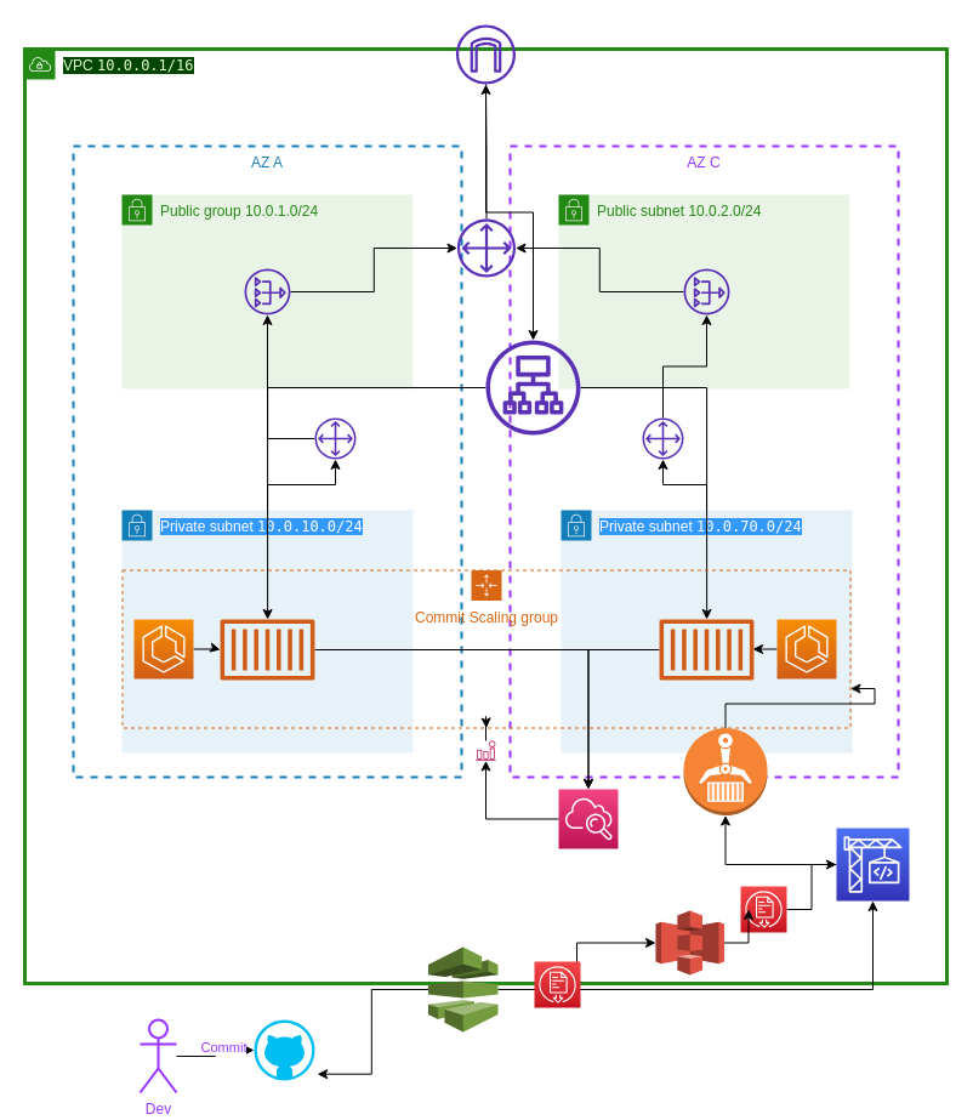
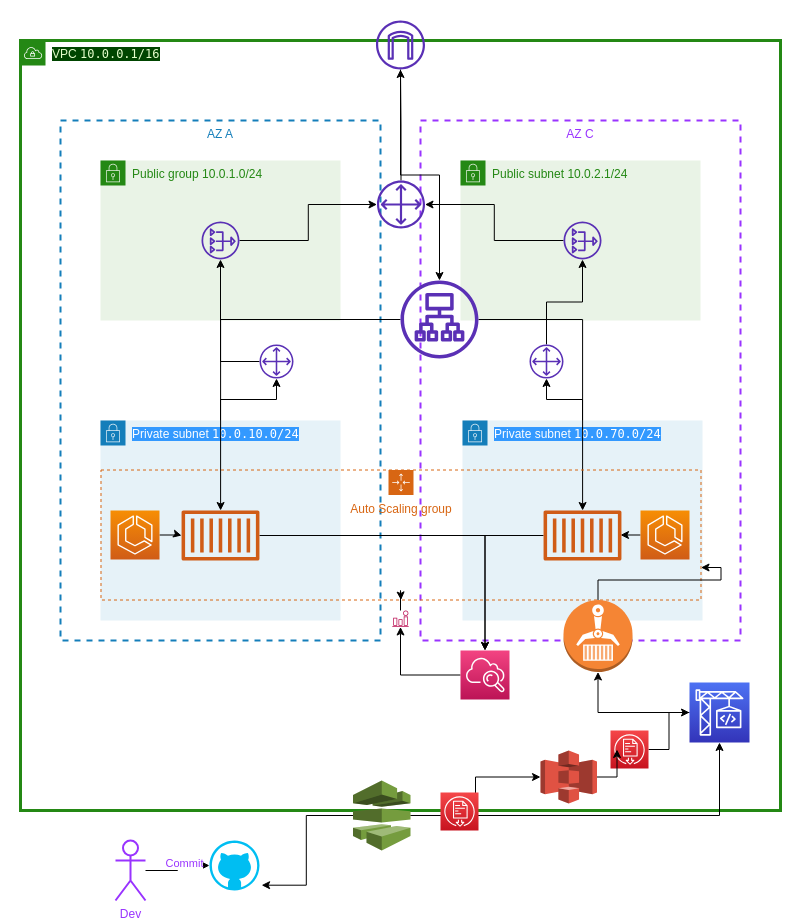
  <mxCell id="0" />
  <mxCell id="1" parent="0" />
  <mxCell id="2" value="&lt;font color=&quot;#e6ffcc&quot; style=&quot;background-color: rgb(0 , 69 , 0)&quot;&gt;VPC&amp;nbsp;&lt;span style=&quot;font-family: &amp;#34;dejavu sans mono&amp;#34; ; font-size: 9pt&quot;&gt;10.0.0.1/16&lt;/span&gt;&lt;/font&gt;" style="points=[[0,0],[0.25,0],[0.5,0],[0.75,0],[1,0],[1,0.25],[1,0.5],[1,0.75],[1,1],[0.75,1],[0.5,1],[0.25,1],[0,1],[0,0.75],[0,0.5],[0,0.25]];outlineConnect=0;gradientColor=none;html=1;whiteSpace=wrap;fontSize=12;fontStyle=0;shape=mxgraph.aws4.group;grIcon=mxgraph.aws4.group_vpc;strokeColor=#248814;fillColor=none;verticalAlign=top;align=left;spacingLeft=30;fontColor=#AAB7B8;dashed=0;strokeWidth=3;" vertex="1" parent="1"><mxGeometry x="20" y="40" width="760" height="770" as="geometry" /></mxCell>
  <mxCell id="3" value="AZ A" style="fillColor=none;strokeColor=#147EBA;dashed=1;verticalAlign=top;fontStyle=0;fontColor=#147EBA;strokeWidth=2;perimeterSpacing=1;" vertex="1" parent="1"><mxGeometry x="60" y="120" width="320" height="520" as="geometry" /></mxCell>
  <mxCell id="4" value="AZ C" style="fillColor=none;strokeColor=#9933FF;dashed=1;verticalAlign=top;fontStyle=0;fontColor=#9933FF;strokeWidth=2;perimeterSpacing=1;" vertex="1" parent="1"><mxGeometry x="420" y="120" width="320" height="520" as="geometry" /></mxCell>
  <mxCell id="5" style="edgeStyle=orthogonalEdgeStyle;rounded=0;orthogonalLoop=1;jettySize=auto;html=1;fontColor=#9933FF;" edge="1" parent="1" source="6" target="14"><mxGeometry relative="1" as="geometry" /></mxCell>
  <mxCell id="6" value="&lt;font style=&quot;background-color: rgb(51 , 153 , 255)&quot; color=&quot;#ffffff&quot;&gt;Private subnet&amp;nbsp;&lt;span style=&quot;font-family: &amp;#34;dejavu sans mono&amp;#34; ; font-size: 9pt&quot;&gt;10.0.10.0/24&lt;/span&gt;&lt;/font&gt;" style="points=[[0,0],[0.25,0],[0.5,0],[0.75,0],[1,0],[1,0.25],[1,0.5],[1,0.75],[1,1],[0.75,1],[0.5,1],[0.25,1],[0,1],[0,0.75],[0,0.5],[0,0.25]];outlineConnect=0;gradientColor=none;html=1;whiteSpace=wrap;fontSize=12;fontStyle=0;shape=mxgraph.aws4.group;grIcon=mxgraph.aws4.group_security_group;grStroke=0;strokeColor=#147EBA;fillColor=#E6F2F8;verticalAlign=top;align=left;spacingLeft=30;fontColor=#147EBA;dashed=0;" vertex="1" parent="1"><mxGeometry x="100" y="420" width="240" height="200" as="geometry" /></mxCell>
  <mxCell id="7" style="edgeStyle=orthogonalEdgeStyle;rounded=0;orthogonalLoop=1;jettySize=auto;html=1;fontColor=#9933FF;" edge="1" parent="1" source="8" target="16"><mxGeometry relative="1" as="geometry" /></mxCell>
  <mxCell id="8" value="&lt;font style=&quot;background-color: rgb(51 , 153 , 255)&quot; color=&quot;#ffffff&quot;&gt;Private subnet&amp;nbsp;&lt;span style=&quot;font-family: &amp;#34;dejavu sans mono&amp;#34; ; font-size: 9pt&quot;&gt;10.0.70.0/24&lt;/span&gt;&lt;/font&gt;" style="points=[[0,0],[0.25,0],[0.5,0],[0.75,0],[1,0],[1,0.25],[1,0.5],[1,0.75],[1,1],[0.75,1],[0.5,1],[0.25,1],[0,1],[0,0.75],[0,0.5],[0,0.25]];outlineConnect=0;gradientColor=none;html=1;whiteSpace=wrap;fontSize=12;fontStyle=0;shape=mxgraph.aws4.group;grIcon=mxgraph.aws4.group_security_group;grStroke=0;strokeColor=#147EBA;fillColor=#E6F2F8;verticalAlign=top;align=left;spacingLeft=30;fontColor=#147EBA;dashed=0;" vertex="1" parent="1"><mxGeometry x="462" y="420" width="240" height="200" as="geometry" /></mxCell>
  <mxCell id="9" value="Public group 10.0.1.0/24" style="points=[[0,0],[0.25,0],[0.5,0],[0.75,0],[1,0],[1,0.25],[1,0.5],[1,0.75],[1,1],[0.75,1],[0.5,1],[0.25,1],[0,1],[0,0.75],[0,0.5],[0,0.25]];outlineConnect=0;gradientColor=none;html=1;whiteSpace=wrap;fontSize=12;fontStyle=0;shape=mxgraph.aws4.group;grIcon=mxgraph.aws4.group_security_group;grStroke=0;strokeColor=#248814;fillColor=#E9F3E6;verticalAlign=top;align=left;spacingLeft=30;fontColor=#248814;dashed=0;" vertex="1" parent="1"><mxGeometry x="100" y="160" width="240" height="160" as="geometry" /></mxCell>
- <mxCell id="10" value="Public subnet 10.0.2.0/24" style="points=[[0,0],[0.25,0],[0.5,0],[0.75,0],[1,0],[1,0.25],[1,0.5],[1,0.75],[1,1],[0.75,1],[0.5,1],[0.25,1],[0,1],[0,0.75],[0,0.5],[0,0.25]];outlineConnect=0;gradientColor=none;html=1;whiteSpace=wrap;fontSize=12;fontStyle=0;shape=mxgraph.aws4.group;grIcon=mxgraph.aws4.group_security_group;grStroke=0;strokeColor=#248814;fillColor=#E9F3E6;verticalAlign=top;align=left;spacingLeft=30;fontColor=#248814;dashed=0;" vertex="1" parent="1"><mxGeometry x="460" y="160" width="240" height="160" as="geometry" /></mxCell>
+ <mxCell id="10" value="Public subnet 10.0.2.1/24" style="points=[[0,0],[0.25,0],[0.5,0],[0.75,0],[1,0],[1,0.25],[1,0.5],[1,0.75],[1,1],[0.75,1],[0.5,1],[0.25,1],[0,1],[0,0.75],[0,0.5],[0,0.25]];outlineConnect=0;gradientColor=none;html=1;whiteSpace=wrap;fontSize=12;fontStyle=0;shape=mxgraph.aws4.group;grIcon=mxgraph.aws4.group_security_group;grStroke=0;strokeColor=#248814;fillColor=#E9F3E6;verticalAlign=top;align=left;spacingLeft=30;fontColor=#248814;dashed=0;" vertex="1" parent="1"><mxGeometry x="460" y="160" width="240" height="160" as="geometry" /></mxCell>
  <mxCell id="11" style="edgeStyle=orthogonalEdgeStyle;rounded=0;orthogonalLoop=1;jettySize=auto;html=1;fontColor=#9933FF;" edge="1" parent="1" source="12" target="18"><mxGeometry relative="1" as="geometry" /></mxCell>
  <mxCell id="12" value="" style="outlineConnect=0;fontColor=#232F3E;gradientColor=none;fillColor=#5A30B5;strokeColor=none;dashed=0;verticalLabelPosition=bottom;verticalAlign=top;align=center;html=1;fontSize=12;fontStyle=0;aspect=fixed;pointerEvents=1;shape=mxgraph.aws4.customer_gateway;" vertex="1" parent="1"><mxGeometry x="376.5" y="180" width="48" height="48" as="geometry" /></mxCell>
  <mxCell id="13" style="edgeStyle=orthogonalEdgeStyle;rounded=0;orthogonalLoop=1;jettySize=auto;html=1;fontColor=#9933FF;" edge="1" parent="1" source="14" target="20"><mxGeometry relative="1" as="geometry" /></mxCell>
  <mxCell id="14" value="" style="outlineConnect=0;fontColor=#232F3E;gradientColor=none;fillColor=#5A30B5;strokeColor=none;dashed=0;verticalLabelPosition=bottom;verticalAlign=top;align=center;html=1;fontSize=12;fontStyle=0;aspect=fixed;pointerEvents=1;shape=mxgraph.aws4.customer_gateway;" vertex="1" parent="1"><mxGeometry x="259" y="344" width="34" height="34" as="geometry" /></mxCell>
  <mxCell id="15" style="edgeStyle=orthogonalEdgeStyle;rounded=0;orthogonalLoop=1;jettySize=auto;html=1;fontColor=#9933FF;" edge="1" parent="1" source="16" target="22"><mxGeometry relative="1" as="geometry" /></mxCell>
  <mxCell id="16" value="" style="outlineConnect=0;fontColor=#232F3E;gradientColor=none;fillColor=#5A30B5;strokeColor=none;dashed=0;verticalLabelPosition=bottom;verticalAlign=top;align=center;html=1;fontSize=12;fontStyle=0;aspect=fixed;pointerEvents=1;shape=mxgraph.aws4.customer_gateway;" vertex="1" parent="1"><mxGeometry x="529" y="344" width="34" height="34" as="geometry" /></mxCell>
  <mxCell id="17" style="edgeStyle=orthogonalEdgeStyle;rounded=0;orthogonalLoop=1;jettySize=auto;html=1;fontColor=#9933FF;" edge="1" parent="1" source="18" target="25"><mxGeometry relative="1" as="geometry" /></mxCell>
  <mxCell id="18" value="" style="outlineConnect=0;fontColor=#232F3E;gradientColor=none;fillColor=#5A30B5;strokeColor=none;dashed=0;verticalLabelPosition=bottom;verticalAlign=top;align=center;html=1;fontSize=12;fontStyle=0;aspect=fixed;pointerEvents=1;shape=mxgraph.aws4.internet_gateway;" vertex="1" parent="1"><mxGeometry x="375.5" y="20" width="49" height="49" as="geometry" /></mxCell>
  <mxCell id="19" style="edgeStyle=orthogonalEdgeStyle;rounded=0;orthogonalLoop=1;jettySize=auto;html=1;fontColor=#9933FF;" edge="1" parent="1" source="20" target="12"><mxGeometry relative="1" as="geometry" /></mxCell>
  <mxCell id="20" value="" style="outlineConnect=0;fontColor=#232F3E;gradientColor=none;fillColor=#5A30B5;strokeColor=none;dashed=0;verticalLabelPosition=bottom;verticalAlign=top;align=center;html=1;fontSize=12;fontStyle=0;aspect=fixed;pointerEvents=1;shape=mxgraph.aws4.nat_gateway;" vertex="1" parent="1"><mxGeometry x="201" y="221" width="38" height="38" as="geometry" /></mxCell>
  <mxCell id="21" style="edgeStyle=orthogonalEdgeStyle;rounded=0;orthogonalLoop=1;jettySize=auto;html=1;fontColor=#9933FF;" edge="1" parent="1" source="22" target="12"><mxGeometry relative="1" as="geometry" /></mxCell>
  <mxCell id="22" value="" style="outlineConnect=0;fontColor=#232F3E;gradientColor=none;fillColor=#5A30B5;strokeColor=none;dashed=0;verticalLabelPosition=bottom;verticalAlign=top;align=center;html=1;fontSize=12;fontStyle=0;aspect=fixed;pointerEvents=1;shape=mxgraph.aws4.nat_gateway;" vertex="1" parent="1"><mxGeometry x="563" y="221" width="38" height="38" as="geometry" /></mxCell>
  <mxCell id="23" style="edgeStyle=orthogonalEdgeStyle;rounded=0;orthogonalLoop=1;jettySize=auto;html=1;fontColor=#9933FF;" edge="1" parent="1" source="25" target="30"><mxGeometry relative="1" as="geometry" /></mxCell>
  <mxCell id="24" style="edgeStyle=orthogonalEdgeStyle;rounded=0;orthogonalLoop=1;jettySize=auto;html=1;fontColor=#9933FF;" edge="1" parent="1" source="25" target="37"><mxGeometry relative="1" as="geometry" /></mxCell>
  <mxCell id="25" value="" style="outlineConnect=0;fontColor=#232F3E;gradientColor=none;fillColor=#5A30B5;strokeColor=none;dashed=0;verticalLabelPosition=bottom;verticalAlign=top;align=center;html=1;fontSize=12;fontStyle=0;aspect=fixed;pointerEvents=1;shape=mxgraph.aws4.application_load_balancer;" vertex="1" parent="1"><mxGeometry x="400" y="280" width="78" height="78" as="geometry" /></mxCell>
  <mxCell id="26" style="edgeStyle=orthogonalEdgeStyle;rounded=0;orthogonalLoop=1;jettySize=auto;html=1;fontColor=#9933FF;" edge="1" parent="1" source="38" target="37"><mxGeometry relative="1" as="geometry" /></mxCell>
  <mxCell id="27" style="edgeStyle=orthogonalEdgeStyle;rounded=0;orthogonalLoop=1;jettySize=auto;html=1;fontColor=#9933FF;" edge="1" parent="1" source="31" target="30"><mxGeometry relative="1" as="geometry" /></mxCell>
- <mxCell id="28" value="Commit Scaling group" style="points=[[0,0],[0.25,0],[0.5,0],[0.75,0],[1,0],[1,0.25],[1,0.5],[1,0.75],[1,1],[0.75,1],[0.5,1],[0.25,1],[0,1],[0,0.75],[0,0.5],[0,0.25]];outlineConnect=0;gradientColor=none;html=1;whiteSpace=wrap;fontSize=12;fontStyle=0;shape=mxgraph.aws4.groupCenter;grIcon=mxgraph.aws4.group_auto_scaling_group;grStroke=1;strokeColor=#D86613;fillColor=none;verticalAlign=top;align=center;fontColor=#D86613;dashed=1;spacingTop=25;" vertex="1" parent="1"><mxGeometry x="100.5" y="469.5" width="600" height="130" as="geometry" /></mxCell>
+ <mxCell id="28" value="Auto Scaling group" style="points=[[0,0],[0.25,0],[0.5,0],[0.75,0],[1,0],[1,0.25],[1,0.5],[1,0.75],[1,1],[0.75,1],[0.5,1],[0.25,1],[0,1],[0,0.75],[0,0.5],[0,0.25]];outlineConnect=0;gradientColor=none;html=1;whiteSpace=wrap;fontSize=12;fontStyle=0;shape=mxgraph.aws4.groupCenter;grIcon=mxgraph.aws4.group_auto_scaling_group;grStroke=1;strokeColor=#D86613;fillColor=none;verticalAlign=top;align=center;fontColor=#D86613;dashed=1;spacingTop=25;" vertex="1" parent="1"><mxGeometry x="100.5" y="469.5" width="600" height="130" as="geometry" /></mxCell>
  <mxCell id="29" style="edgeStyle=orthogonalEdgeStyle;rounded=0;orthogonalLoop=1;jettySize=auto;html=1;fontColor=#9933FF;" edge="1" parent="1" source="30" target="35"><mxGeometry relative="1" as="geometry" /></mxCell>
  <mxCell id="30" value="" style="outlineConnect=0;fontColor=#232F3E;gradientColor=none;fillColor=#D05C17;strokeColor=none;dashed=0;verticalLabelPosition=bottom;verticalAlign=top;align=center;html=1;fontSize=12;fontStyle=0;aspect=fixed;pointerEvents=1;shape=mxgraph.aws4.container_1;" vertex="1" parent="1"><mxGeometry x="543" y="510" width="78" height="50" as="geometry" /></mxCell>
  <mxCell id="31" value="" style="outlineConnect=0;fontColor=#232F3E;gradientColor=#F78E04;gradientDirection=north;fillColor=#D05C17;strokeColor=#ffffff;dashed=0;verticalLabelPosition=bottom;verticalAlign=top;align=center;html=1;fontSize=12;fontStyle=0;aspect=fixed;shape=mxgraph.aws4.resourceIcon;resIcon=mxgraph.aws4.ecs;" vertex="1" parent="1"><mxGeometry x="640" y="510" width="49" height="49" as="geometry" /></mxCell>
  <mxCell id="32" style="edgeStyle=orthogonalEdgeStyle;rounded=0;orthogonalLoop=1;jettySize=auto;html=1;entryX=0.5;entryY=1;entryDx=0;entryDy=0;fontColor=#9933FF;" edge="1" parent="1" source="33" target="28"><mxGeometry relative="1" as="geometry" /></mxCell>
  <mxCell id="33" value="" style="outlineConnect=0;fontColor=#232F3E;gradientColor=none;fillColor=#BC1356;strokeColor=none;dashed=0;verticalLabelPosition=bottom;verticalAlign=top;align=center;html=1;fontSize=12;fontStyle=0;aspect=fixed;pointerEvents=1;shape=mxgraph.aws4.alarm;" vertex="1" parent="1"><mxGeometry x="391.75" y="610" width="16.5" height="16.5" as="geometry" /></mxCell>
  <mxCell id="34" style="edgeStyle=orthogonalEdgeStyle;rounded=0;orthogonalLoop=1;jettySize=auto;html=1;fontColor=#9933FF;" edge="1" parent="1" source="35" target="33"><mxGeometry relative="1" as="geometry" /></mxCell>
  <mxCell id="35" value="" style="outlineConnect=0;fontColor=#232F3E;gradientColor=#F34482;gradientDirection=north;fillColor=#BC1356;strokeColor=#ffffff;dashed=0;verticalLabelPosition=bottom;verticalAlign=top;align=center;html=1;fontSize=12;fontStyle=0;aspect=fixed;shape=mxgraph.aws4.resourceIcon;resIcon=mxgraph.aws4.cloudwatch;" vertex="1" parent="1"><mxGeometry x="460" y="650" width="49" height="49" as="geometry" /></mxCell>
  <mxCell id="36" style="edgeStyle=orthogonalEdgeStyle;rounded=0;orthogonalLoop=1;jettySize=auto;html=1;fontColor=#9933FF;" edge="1" parent="1" source="37" target="35"><mxGeometry relative="1" as="geometry" /></mxCell>
  <mxCell id="37" value="" style="outlineConnect=0;fontColor=#232F3E;gradientColor=none;fillColor=#D05C17;strokeColor=none;dashed=0;verticalLabelPosition=bottom;verticalAlign=top;align=center;html=1;fontSize=12;fontStyle=0;aspect=fixed;pointerEvents=1;shape=mxgraph.aws4.container_1;" vertex="1" parent="1"><mxGeometry x="181" y="510" width="78" height="50" as="geometry" /></mxCell>
  <mxCell id="38" value="" style="outlineConnect=0;fontColor=#232F3E;gradientColor=#F78E04;gradientDirection=north;fillColor=#D05C17;strokeColor=#ffffff;dashed=0;verticalLabelPosition=bottom;verticalAlign=top;align=center;html=1;fontSize=12;fontStyle=0;aspect=fixed;shape=mxgraph.aws4.resourceIcon;resIcon=mxgraph.aws4.ecs;" vertex="1" parent="1"><mxGeometry x="110" y="510" width="49" height="49" as="geometry" /></mxCell>
  <mxCell id="39" style="edgeStyle=orthogonalEdgeStyle;rounded=0;orthogonalLoop=1;jettySize=auto;html=1;entryX=0;entryY=0.5;entryDx=0;entryDy=0;entryPerimeter=0;fontColor=#9933FF;" edge="1" parent="1" source="41" target="42"><mxGeometry relative="1" as="geometry" /></mxCell>
  <mxCell id="40" value="Commit&lt;br&gt;" style="edgeLabel;html=1;align=center;verticalAlign=middle;resizable=0;points=[];fontColor=#9933FF;" vertex="1" connectable="0" parent="39"><mxGeometry x="0.233" y="3" relative="1" as="geometry"><mxPoint as="offset" /></mxGeometry></mxCell>
  <mxCell id="41" value="Dev" style="shape=umlActor;verticalLabelPosition=bottom;labelBackgroundColor=#ffffff;verticalAlign=top;html=1;strokeColor=#9933FF;strokeWidth=2;fontColor=#9933FF;" vertex="1" parent="1"><mxGeometry x="115" y="840" width="30" height="60" as="geometry" /></mxCell>
  <mxCell id="42" value="" style="verticalLabelPosition=bottom;html=1;verticalAlign=top;align=center;strokeColor=none;fillColor=#00BEF2;shape=mxgraph.azure.github_code;pointerEvents=1;fontColor=#9933FF;" vertex="1" parent="1"><mxGeometry x="209" y="840" width="50" height="50" as="geometry" /></mxCell>
  <mxCell id="43" style="edgeStyle=orthogonalEdgeStyle;rounded=0;orthogonalLoop=1;jettySize=auto;html=1;entryX=1.042;entryY=0.894;entryDx=0;entryDy=0;entryPerimeter=0;fontColor=#9933FF;" edge="1" parent="1" source="46" target="42"><mxGeometry relative="1" as="geometry" /></mxCell>
  <mxCell id="44" style="edgeStyle=orthogonalEdgeStyle;rounded=0;orthogonalLoop=1;jettySize=auto;html=1;fontColor=#9933FF;" edge="1" parent="1" source="46" target="51"><mxGeometry relative="1" as="geometry" /></mxCell>
  <mxCell id="45" style="edgeStyle=orthogonalEdgeStyle;rounded=0;orthogonalLoop=1;jettySize=auto;html=1;fontColor=#9933FF;" edge="1" parent="1" source="46" target="48"><mxGeometry relative="1" as="geometry" /></mxCell>
  <mxCell id="46" value="" style="outlineConnect=0;dashed=0;verticalLabelPosition=bottom;verticalAlign=top;align=center;html=1;shape=mxgraph.aws3.codepipeline;fillColor=#759C3E;gradientColor=none;strokeColor=#9933FF;strokeWidth=2;fontColor=#9933FF;" vertex="1" parent="1"><mxGeometry x="352.5" y="780" width="57.5" height="70" as="geometry" /></mxCell>
  <mxCell id="47" style="edgeStyle=orthogonalEdgeStyle;rounded=0;orthogonalLoop=1;jettySize=auto;html=1;fontColor=#9933FF;" edge="1" parent="1" source="48" target="55"><mxGeometry relative="1" as="geometry" /></mxCell>
  <mxCell id="48" value="" style="outlineConnect=0;fontColor=#232F3E;gradientColor=#4D72F3;gradientDirection=north;fillColor=#3334B9;strokeColor=#ffffff;dashed=0;verticalLabelPosition=bottom;verticalAlign=top;align=center;html=1;fontSize=12;fontStyle=0;aspect=fixed;shape=mxgraph.aws4.resourceIcon;resIcon=mxgraph.aws4.codebuild;" vertex="1" parent="1"><mxGeometry x="689" y="682" width="60" height="60" as="geometry" /></mxCell>
  <mxCell id="49" value="" style="outlineConnect=0;fontColor=#232F3E;gradientColor=#F54749;gradientDirection=north;fillColor=#C7131F;strokeColor=#ffffff;dashed=0;verticalLabelPosition=bottom;verticalAlign=top;align=center;html=1;fontSize=12;fontStyle=0;aspect=fixed;shape=mxgraph.aws4.resourceIcon;resIcon=mxgraph.aws4.artifact;" vertex="1" parent="1"><mxGeometry x="440" y="792" width="38" height="38" as="geometry" /></mxCell>
  <mxCell id="50" style="edgeStyle=orthogonalEdgeStyle;rounded=0;orthogonalLoop=1;jettySize=auto;html=1;fontColor=#9933FF;" edge="1" parent="1" source="52" target="48"><mxGeometry relative="1" as="geometry" /></mxCell>
  <mxCell id="51" value="" style="outlineConnect=0;dashed=0;verticalLabelPosition=bottom;verticalAlign=top;align=center;html=1;shape=mxgraph.aws3.s3;fillColor=#E05243;gradientColor=none;strokeColor=#9933FF;strokeWidth=2;fontColor=#9933FF;" vertex="1" parent="1"><mxGeometry x="540" y="750" width="56.5" height="53" as="geometry" /></mxCell>
  <mxCell id="52" value="" style="outlineConnect=0;fontColor=#232F3E;gradientColor=#F54749;gradientDirection=north;fillColor=#C7131F;strokeColor=#ffffff;dashed=0;verticalLabelPosition=bottom;verticalAlign=top;align=center;html=1;fontSize=12;fontStyle=0;aspect=fixed;shape=mxgraph.aws4.resourceIcon;resIcon=mxgraph.aws4.artifact;" vertex="1" parent="1"><mxGeometry x="610" y="730" width="38" height="38" as="geometry" /></mxCell>
  <mxCell id="53" style="edgeStyle=orthogonalEdgeStyle;rounded=0;orthogonalLoop=1;jettySize=auto;html=1;fontColor=#9933FF;" edge="1" parent="1" source="51" target="52"><mxGeometry relative="1" as="geometry"><mxPoint x="596.5" y="776.471" as="sourcePoint" /><mxPoint x="662" y="718.941" as="targetPoint" /></mxGeometry></mxCell>
  <mxCell id="54" style="edgeStyle=orthogonalEdgeStyle;rounded=0;orthogonalLoop=1;jettySize=auto;html=1;entryX=1;entryY=0.75;entryDx=0;entryDy=0;fontColor=#9933FF;" edge="1" parent="1" source="55" target="28"><mxGeometry relative="1" as="geometry" /></mxCell>
  <mxCell id="55" value="" style="outlineConnect=0;dashed=0;verticalLabelPosition=bottom;verticalAlign=top;align=center;html=1;shape=mxgraph.aws3.ecr;fillColor=#F58534;gradientColor=none;strokeColor=#9933FF;strokeWidth=2;fontColor=#9933FF;" vertex="1" parent="1"><mxGeometry x="563" y="599.5" width="69" height="72" as="geometry" /></mxCell>
